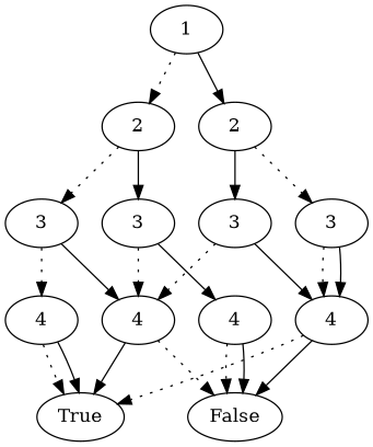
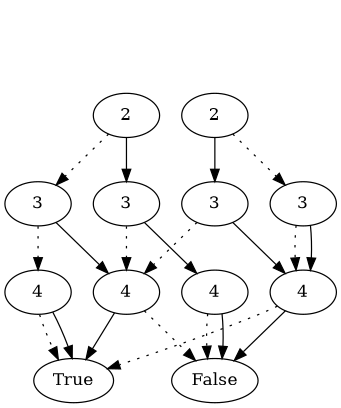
  digraph {
-   n1 [label=1]
    n2 [label=2]
    n3 [label=2]
    n4 [label=3]
    n5 [label=3]
    n6 [label=4]
    n7 [label=4]
    n8 [label=True]
    n9 [label=False]
    n10 [label=4]
    n11 [label=3]
    n12 [label=3]
    n13 [label=4]
-   n1 -> n2 [style=dotted]
-   n1 -> n3
    n2 -> n4 [style=dotted]
    n2 -> n5
    n3 -> n11 [style=dotted]
    n3 -> n12
    n4 -> n6 [style=dotted]
    n4 -> n7
    n5 -> n7 [style=dotted]
    n5 -> n10
    n6 -> n8 [style=dotted]
    n6 -> n8
    n7 -> n8
    n7 -> n9 [style=dotted]
    n10 -> n9 [style=dotted]
    n10 -> n9
    n11 -> n13 [style=dotted]
    n11 -> n13
    n12 -> n7 [style=dotted]
    n12 -> n13
    n13 -> n8 [style=dotted]
    n13 -> n9
  }
